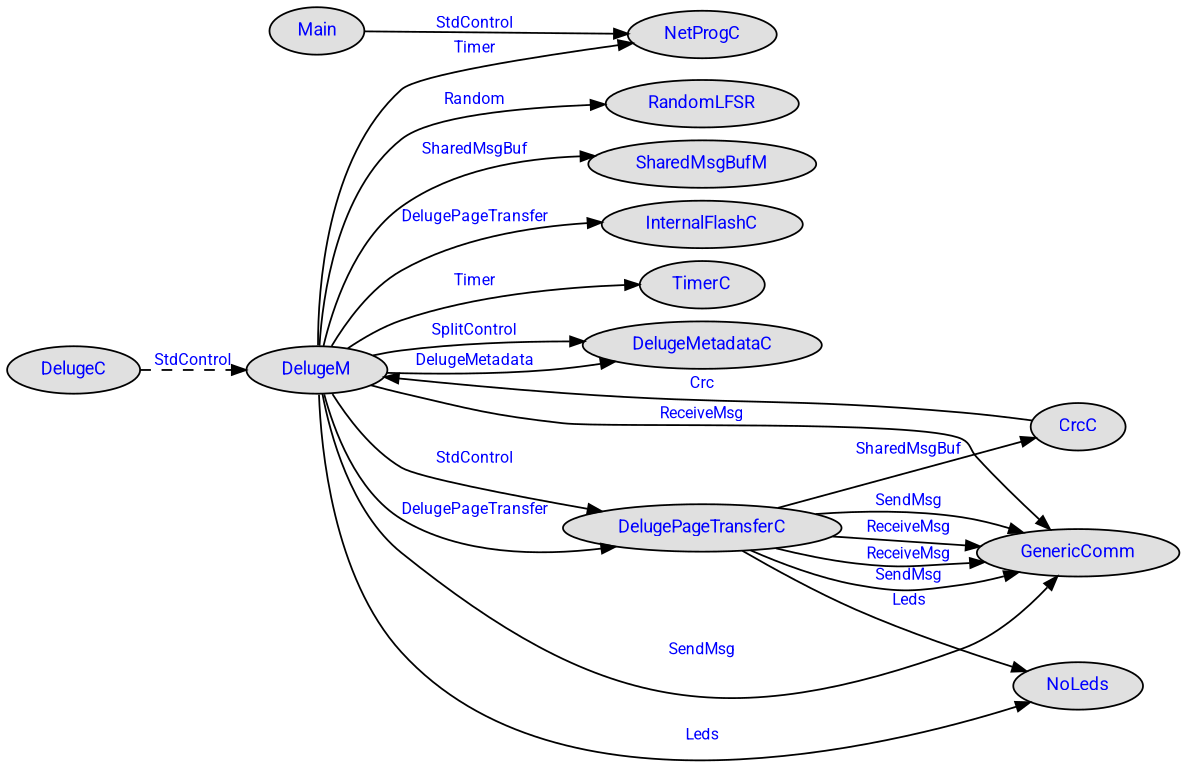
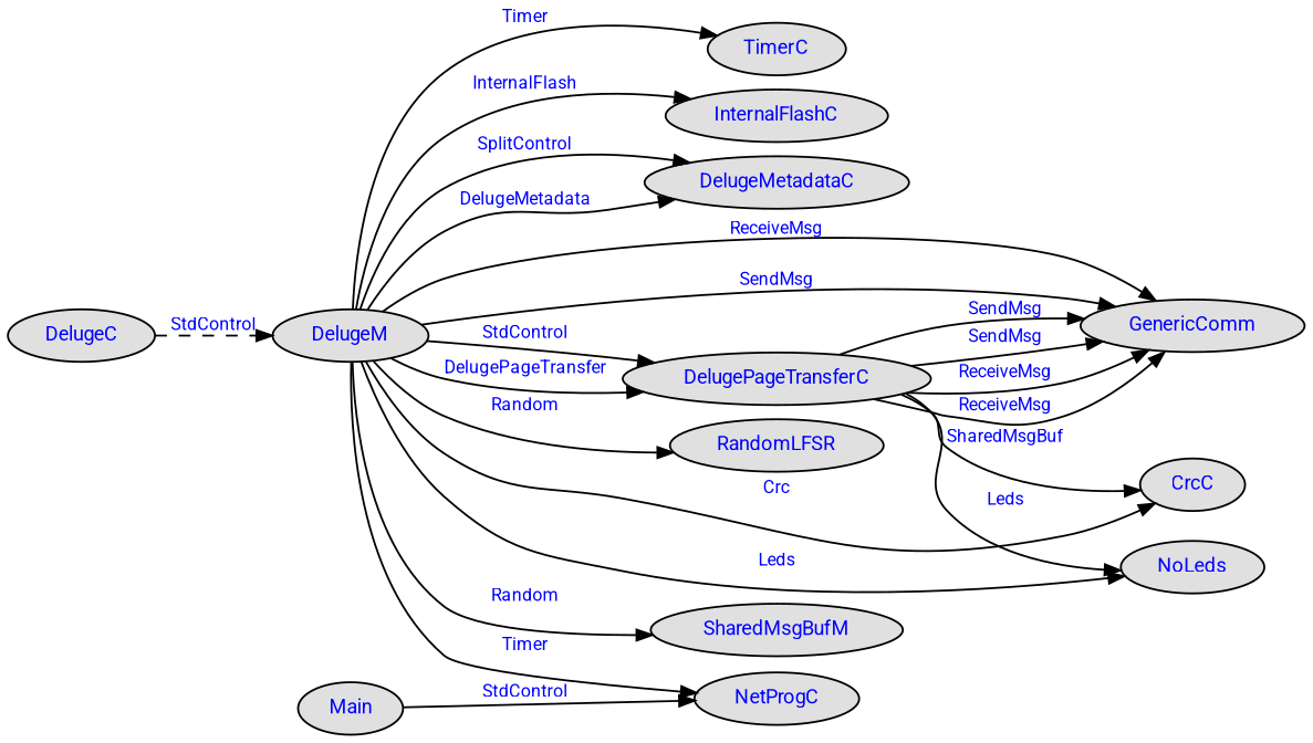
  digraph {
    fontname=Roboto
    nodesep=0.1
    rankdir=LR
    ranksep=0.0005
    node [fillcolor="#e0e0e0" fontcolor=blue fontname=Roboto fontsize=10 shape=ellipse style=filled]
    edge [arrowsize=.8 fontcolor=blue fontname=Roboto fontsize=9]
    DelugeC [height=.1 width=.1]
    DelugeM [height=.1 width=.1]
    InternalFlashC [height=.1 width=.1]
    NetProgC [height=.1 width=.1]
    DelugeMetadataC [height=.1 width=.1]
    DelugePageTransferC [height=.1 width=.1]
    CrcC [height=.1 width=.1]
    NoLeds [height=.1 width=.1]
    RandomLFSR [height=.1 width=.1]
    GenericComm [height=.1 width=.1]
    SharedMsgBufM [height=.1 width=.1]
    TimerC [height=.1 width=.1]
    Main [height=.1 width=.1]
    DelugeC -> DelugeM [label=StdControl style=dashed]
-   DelugeM -> InternalFlashC [label=DelugePageTransfer]
+   DelugeM -> InternalFlashC [label=InternalFlash]
    DelugeM -> NetProgC [label=Timer]
    DelugeM -> DelugeMetadataC [label=SplitControl]
    DelugeM -> DelugeMetadataC [label=DelugeMetadata]
    DelugeM -> DelugePageTransferC [label=StdControl]
    DelugeM -> DelugePageTransferC [label=DelugePageTransfer]
-   CrcC -> DelugeM [label=Crc]
+   DelugeM -> CrcC [label=Crc]
    DelugeM -> NoLeds [label=Leds]
    DelugeM -> RandomLFSR [label=Random]
    DelugeM -> GenericComm [label=ReceiveMsg]
    DelugeM -> GenericComm [label=SendMsg]
-   DelugeM -> SharedMsgBufM [label=SharedMsgBuf]
+   DelugeM -> SharedMsgBufM [label=Random]
    DelugeM -> TimerC [label=Timer]
    DelugePageTransferC -> CrcC [label=SharedMsgBuf]
    DelugePageTransferC -> NoLeds [label=Leds]
    DelugePageTransferC -> GenericComm [label=ReceiveMsg]
    DelugePageTransferC -> GenericComm [label=ReceiveMsg]
    DelugePageTransferC -> GenericComm [label=SendMsg]
    DelugePageTransferC -> GenericComm [label=SendMsg]
    Main -> NetProgC [label=StdControl]
  }
